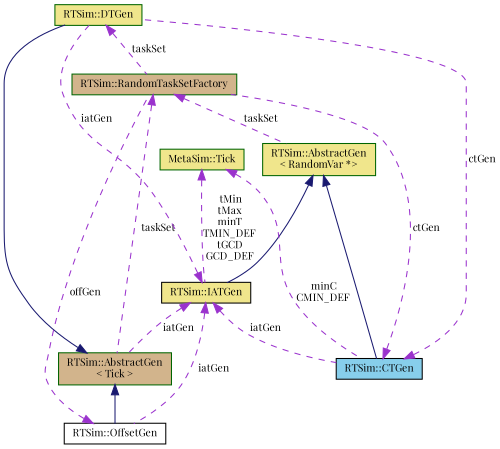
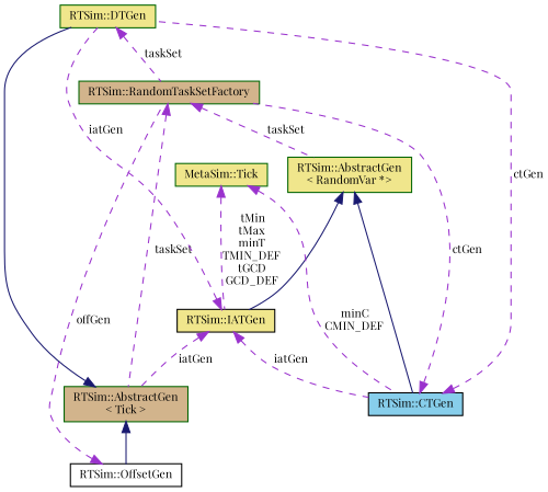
  digraph {
    fontname="Playfair Display"
    node [color=darkgreen fillcolor=khaki fontname="Playfair Display" fontsize=10 shape=record style=filled]
    edge [color=darkorchid3 dir=back fontname="Playfair Display" fontsize=10 labelfontname=Helvetica labelfontsize=10 style=dashed]
    n1 [fontcolor=black height=0.2 label="RTSim::DTGen" width=0.4]
    n2 [fillcolor=tan height=0.2 label="RTSim::RandomTaskSetFactory" width=0.4]
    n3 [fillcolor=tan height=0.2 label="RTSim::AbstractGen\l\< Tick \>" width=0.4]
    n4 [height=0.2 label="RTSim::AbstractGen\l\< RandomVar *\>" width=0.4]
    n5 [color=black fillcolor=white height=0.2 label="RTSim::OffsetGen" width=0.4]
    n6 [color=black height=0.2 label="RTSim::IATGen" width=0.4]
    n7 [color=black fillcolor=skyblue height=0.2 label="RTSim::CTGen" width=0.4]
    n8 [height=0.2 label="MetaSim::Tick" width=0.4]
    n1 -> n2 [label=" taskSet"]
    n2 -> n3 [label=" taskSet"]
    n2 -> n4 [label=" taskSet"]
    n3 -> n1 [color=midnightblue style=solid]
    n3 -> n5 [color=midnightblue style=solid]
    n4 -> n6 [color=midnightblue style=solid]
    n4 -> n7 [color=midnightblue style=solid]
    n5 -> n2 [label=" offGen"]
    n6 -> n1 [label=" iatGen"]
    n6 -> n3 [label=" iatGen"]
-   n6 -> n5 [label=" iatGen"]
    n6 -> n7 [label=" iatGen"]
    n7 -> n1 [label=" ctGen"]
    n7 -> n2 [label=" ctGen"]
    n8 -> n6 [label=" tMin\ntMax\nminT\nTMIN_DEF\ntGCD\nGCD_DEF"]
    n8 -> n7 [label=" minC\nCMIN_DEF"]
  }
